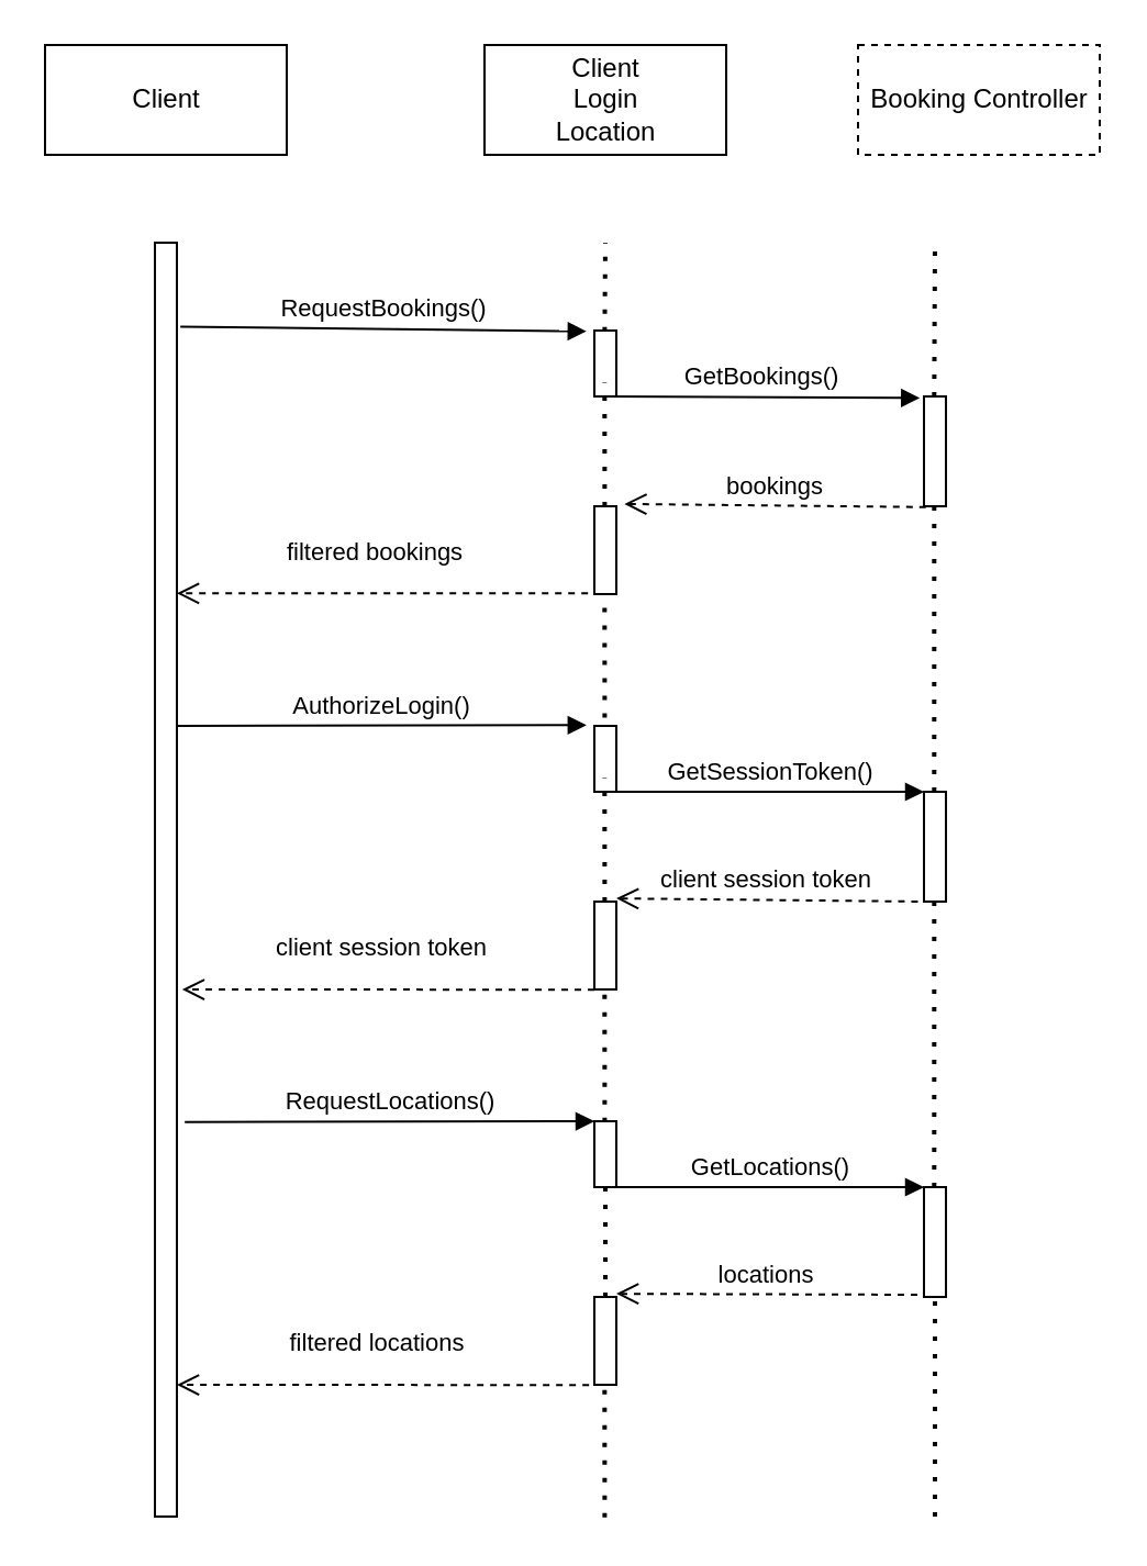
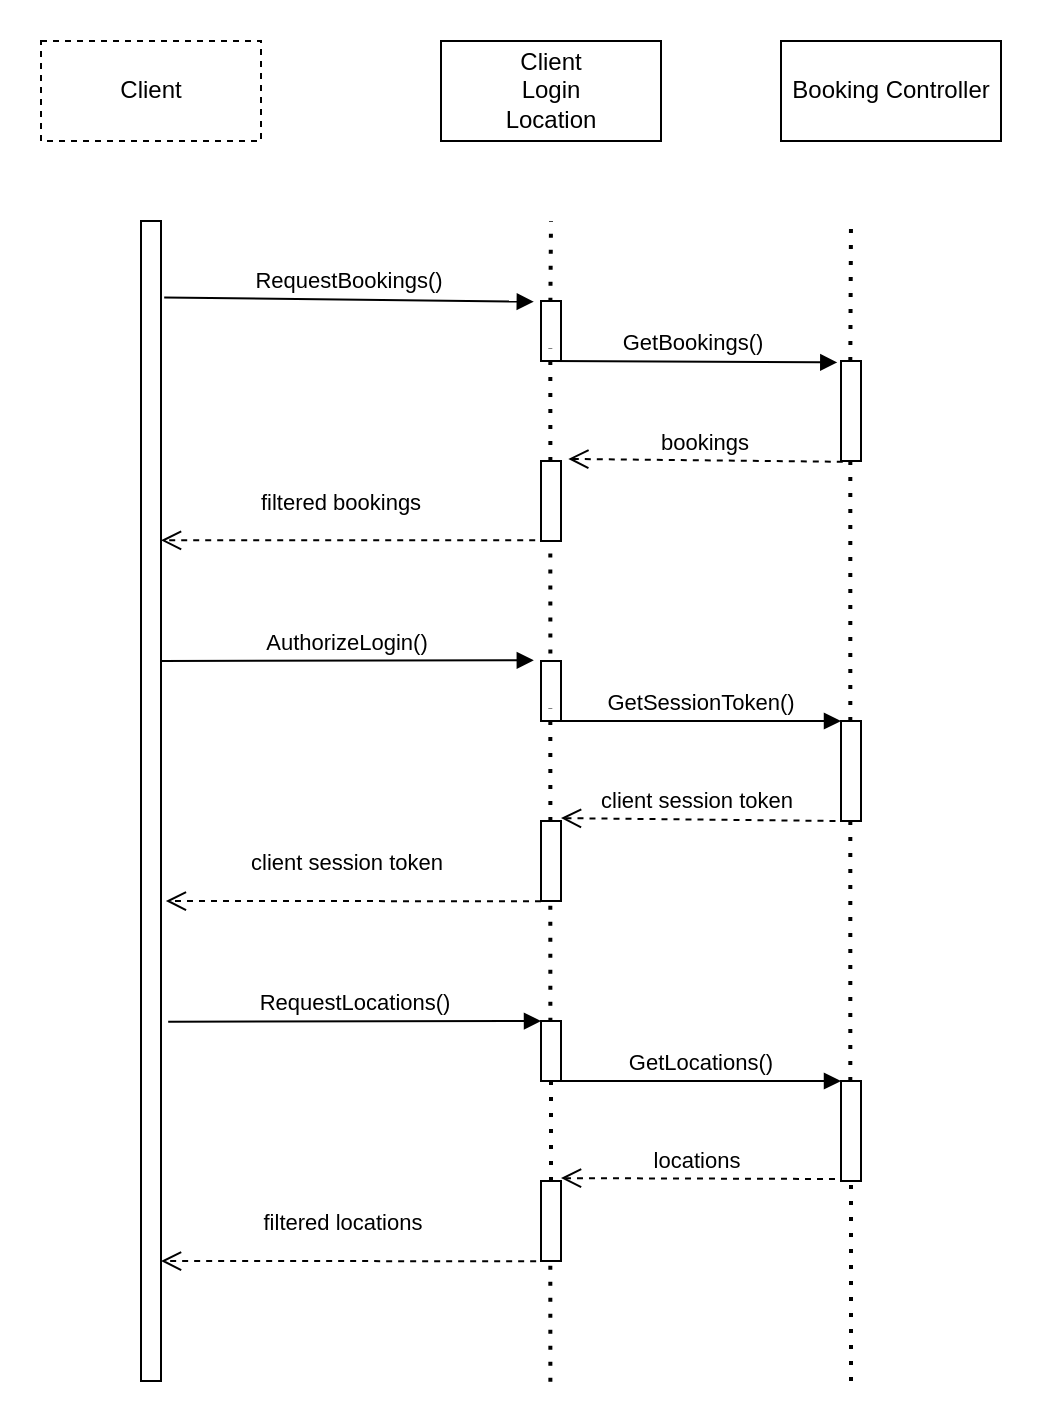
  <mxCell id="0" />
  <mxCell id="1" parent="0" />
  <mxCell id="2" value="" style="html=1;points=[];perimeter=orthogonalPerimeter;" vertex="1" parent="1"><mxGeometry x="70" y="110" width="10" height="580" as="geometry" /></mxCell>
  <mxCell id="3" value="&lt;div&gt;Client&lt;/div&gt;&lt;div&gt;Login&lt;/div&gt;&lt;div&gt;Location &lt;/div&gt;" style="html=1;" vertex="1" parent="1"><mxGeometry x="220" y="20" width="110" height="50" as="geometry" /></mxCell>
  <mxCell id="4" value="" style="html=1;points=[];perimeter=orthogonalPerimeter;" vertex="1" parent="1"><mxGeometry x="420" y="180" width="10" height="50" as="geometry" /></mxCell>
- <mxCell id="5" value="Booking Controller" style="html=1;dashed=1;" vertex="1" parent="1"><mxGeometry x="390" y="20" width="110" height="50" as="geometry" /></mxCell>
- <mxCell id="6" value="Client" style="html=1;" vertex="1" parent="1"><mxGeometry x="20" y="20" width="110" height="50" as="geometry" /></mxCell>
+ <mxCell id="5" value="Booking Controller" style="html=1;" vertex="1" parent="1"><mxGeometry x="390" y="20" width="110" height="50" as="geometry" /></mxCell>
+ <mxCell id="6" value="Client" style="html=1;dashed=1;" vertex="1" parent="1"><mxGeometry x="20" y="20" width="110" height="50" as="geometry" /></mxCell>
  <mxCell id="7" value="RequestBookings()" style="html=1;verticalAlign=bottom;endArrow=block;rounded=0;entryX=-0.359;entryY=0.003;entryDx=0;entryDy=0;entryPerimeter=0;exitX=1.159;exitY=0.066;exitDx=0;exitDy=0;exitPerimeter=0;" edge="1" parent="1" source="2"><mxGeometry width="80" relative="1" as="geometry"><mxPoint x="100" y="150" as="sourcePoint" /><mxPoint x="266.41" y="150.36" as="targetPoint" /></mxGeometry></mxCell>
  <mxCell id="8" value="GetBookings()" style="html=1;verticalAlign=bottom;endArrow=block;rounded=0;exitX=0.538;exitY=1.001;exitDx=0;exitDy=0;exitPerimeter=0;entryX=-0.186;entryY=0.014;entryDx=0;entryDy=0;entryPerimeter=0;" edge="1" parent="1" source="28" target="4"><mxGeometry width="80" relative="1" as="geometry"><mxPoint x="283.66" y="180.72" as="sourcePoint" /><mxPoint x="400" y="180" as="targetPoint" /></mxGeometry></mxCell>
  <mxCell id="9" value="bookings" style="html=1;verticalAlign=bottom;endArrow=open;dashed=1;endSize=8;rounded=0;entryX=1.366;entryY=0.658;entryDx=0;entryDy=0;entryPerimeter=0;exitX=0.09;exitY=1.008;exitDx=0;exitDy=0;exitPerimeter=0;" edge="1" parent="1" source="4"><mxGeometry relative="1" as="geometry"><mxPoint x="400" y="230" as="sourcePoint" /><mxPoint x="283.66" y="228.96" as="targetPoint" /></mxGeometry></mxCell>
  <mxCell id="10" value="filtered bookings" style="html=1;verticalAlign=bottom;endArrow=open;dashed=1;endSize=8;rounded=0;exitX=-0.29;exitY=0.997;exitDx=0;exitDy=0;exitPerimeter=0;" edge="1" parent="1" target="2"><mxGeometry x="0.035" y="-10" relative="1" as="geometry"><mxPoint x="267.1" y="269.64" as="sourcePoint" /><mxPoint x="110" y="269.66" as="targetPoint" /><mxPoint as="offset" /></mxGeometry></mxCell>
  <mxCell id="11" value="" style="endArrow=none;dashed=1;html=1;dashPattern=1 3;strokeWidth=2;rounded=0;exitX=0.469;exitY=0.003;exitDx=0;exitDy=0;exitPerimeter=0;" edge="1" parent="1"><mxGeometry width="50" height="50" relative="1" as="geometry"><mxPoint x="274.69" y="150.36" as="sourcePoint" /><mxPoint x="275" y="110" as="targetPoint" /></mxGeometry></mxCell>
  <mxCell id="12" value="" style="endArrow=none;dashed=1;html=1;dashPattern=1 3;strokeWidth=2;rounded=0;exitX=0.469;exitY=-0.125;exitDx=0;exitDy=0;exitPerimeter=0;" edge="1" parent="1" source="24"><mxGeometry width="50" height="50" relative="1" as="geometry"><mxPoint x="275" y="320" as="sourcePoint" /><mxPoint x="274.66" y="270" as="targetPoint" /></mxGeometry></mxCell>
  <mxCell id="13" value="AuthorizeLogin()" style="html=1;verticalAlign=bottom;endArrow=block;rounded=0;entryX=-0.359;entryY=-0.003;entryDx=0;entryDy=0;entryPerimeter=0;" edge="1" parent="1"><mxGeometry width="80" relative="1" as="geometry"><mxPoint x="80" y="330" as="sourcePoint" /><mxPoint x="266.41" y="329.64" as="targetPoint" /></mxGeometry></mxCell>
  <mxCell id="14" value="" style="html=1;points=[];perimeter=orthogonalPerimeter;" vertex="1" parent="1"><mxGeometry x="420" y="360" width="10" height="50" as="geometry" /></mxCell>
  <mxCell id="15" value="GetSessionToken()" style="html=1;verticalAlign=bottom;endArrow=block;rounded=0;" edge="1" parent="1"><mxGeometry width="80" relative="1" as="geometry"><mxPoint x="280" y="360" as="sourcePoint" /><mxPoint x="420" y="360" as="targetPoint" /></mxGeometry></mxCell>
  <mxCell id="16" value="client session token" style="html=1;verticalAlign=bottom;endArrow=open;dashed=1;endSize=8;rounded=0;entryX=1.366;entryY=0.658;entryDx=0;entryDy=0;entryPerimeter=0;exitX=0.09;exitY=1.008;exitDx=0;exitDy=0;exitPerimeter=0;" edge="1" parent="1"><mxGeometry relative="1" as="geometry"><mxPoint x="417.24" y="410" as="sourcePoint" /><mxPoint x="280" y="408.56" as="targetPoint" /></mxGeometry></mxCell>
  <mxCell id="17" value="client session token" style="html=1;verticalAlign=bottom;endArrow=open;dashed=1;endSize=8;rounded=0;exitX=-0.29;exitY=0.997;exitDx=0;exitDy=0;exitPerimeter=0;entryX=0.952;entryY=0.371;entryDx=0;entryDy=0;entryPerimeter=0;" edge="1" parent="1"><mxGeometry x="0.035" y="-10" relative="1" as="geometry"><mxPoint x="270" y="450.11" as="sourcePoint" /><mxPoint x="82.42" y="450" as="targetPoint" /><mxPoint as="offset" /></mxGeometry></mxCell>
  <mxCell id="18" value="" style="endArrow=none;dashed=1;html=1;dashPattern=1 3;strokeWidth=2;rounded=0;exitX=0.469;exitY=0.003;exitDx=0;exitDy=0;exitPerimeter=0;" edge="1" parent="1"><mxGeometry width="50" height="50" relative="1" as="geometry"><mxPoint x="274.69" y="510.36" as="sourcePoint" /><mxPoint x="274.66" y="450" as="targetPoint" /></mxGeometry></mxCell>
  <mxCell id="19" value="" style="html=1;points=[];perimeter=orthogonalPerimeter;" vertex="1" parent="1"><mxGeometry x="420" y="540" width="10" height="50" as="geometry" /></mxCell>
  <mxCell id="20" value="RequestLocations()" style="html=1;verticalAlign=bottom;endArrow=block;rounded=0;entryX=-0.359;entryY=-0.003;entryDx=0;entryDy=0;entryPerimeter=0;" edge="1" parent="1"><mxGeometry width="80" relative="1" as="geometry"><mxPoint x="83.59" y="510.36" as="sourcePoint" /><mxPoint x="270" y="510" as="targetPoint" /></mxGeometry></mxCell>
  <mxCell id="21" value="GetLocations()" style="html=1;verticalAlign=bottom;endArrow=block;rounded=0;entryX=0;entryY=0;entryDx=0;entryDy=0;entryPerimeter=0;" edge="1" parent="1" source="27" target="19"><mxGeometry width="80" relative="1" as="geometry"><mxPoint x="284" y="540" as="sourcePoint" /><mxPoint x="364" y="540" as="targetPoint" /></mxGeometry></mxCell>
  <mxCell id="22" value="locations" style="html=1;verticalAlign=bottom;endArrow=open;dashed=1;endSize=8;rounded=0;entryX=1.366;entryY=0.658;entryDx=0;entryDy=0;entryPerimeter=0;" edge="1" parent="1"><mxGeometry relative="1" as="geometry"><mxPoint x="417" y="589" as="sourcePoint" /><mxPoint x="280" y="588.56" as="targetPoint" /></mxGeometry></mxCell>
  <mxCell id="23" value="filtered locations" style="html=1;verticalAlign=bottom;endArrow=open;dashed=1;endSize=8;rounded=0;exitX=-0.29;exitY=0.997;exitDx=0;exitDy=0;exitPerimeter=0;entryX=0.952;entryY=0.371;entryDx=0;entryDy=0;entryPerimeter=0;" edge="1" parent="1"><mxGeometry x="0.035" y="-10" relative="1" as="geometry"><mxPoint x="267.58" y="630.11" as="sourcePoint" /><mxPoint x="80" y="630" as="targetPoint" /><mxPoint as="offset" /></mxGeometry></mxCell>
  <mxCell id="24" value="" style="html=1;points=[];perimeter=orthogonalPerimeter;" vertex="1" parent="1"><mxGeometry x="270" y="330" width="10" height="30" as="geometry" /></mxCell>
  <mxCell id="25" value="" style="html=1;points=[];perimeter=orthogonalPerimeter;" vertex="1" parent="1"><mxGeometry x="270" y="410" width="10" height="40" as="geometry" /></mxCell>
  <mxCell id="26" value="" style="html=1;points=[];perimeter=orthogonalPerimeter;" vertex="1" parent="1"><mxGeometry x="270" y="590" width="10" height="40" as="geometry" /></mxCell>
  <mxCell id="27" value="" style="html=1;points=[];perimeter=orthogonalPerimeter;" vertex="1" parent="1"><mxGeometry x="270" y="510" width="10" height="30" as="geometry" /></mxCell>
  <mxCell id="28" value="" style="html=1;points=[];perimeter=orthogonalPerimeter;" vertex="1" parent="1"><mxGeometry x="270" y="150" width="10" height="30" as="geometry" /></mxCell>
  <mxCell id="29" value="" style="html=1;points=[];perimeter=orthogonalPerimeter;" vertex="1" parent="1"><mxGeometry x="270" y="230" width="10" height="40" as="geometry" /></mxCell>
  <mxCell id="30" value="" style="endArrow=none;dashed=1;html=1;dashPattern=1 3;strokeWidth=2;rounded=0;exitX=0.469;exitY=-0.125;exitDx=0;exitDy=0;exitPerimeter=0;" edge="1" parent="1"><mxGeometry width="50" height="50" relative="1" as="geometry"><mxPoint x="274.69" y="230" as="sourcePoint" /><mxPoint x="274.66" y="173.75" as="targetPoint" /></mxGeometry></mxCell>
  <mxCell id="31" value="" style="endArrow=none;dashed=1;html=1;dashPattern=1 3;strokeWidth=2;rounded=0;exitX=0.469;exitY=-0.125;exitDx=0;exitDy=0;exitPerimeter=0;" edge="1" parent="1"><mxGeometry width="50" height="50" relative="1" as="geometry"><mxPoint x="274.69" y="410" as="sourcePoint" /><mxPoint x="274.66" y="353.75" as="targetPoint" /></mxGeometry></mxCell>
  <mxCell id="32" value="" style="endArrow=none;dashed=1;html=1;dashPattern=1 3;strokeWidth=2;rounded=0;" edge="1" parent="1"><mxGeometry width="50" height="50" relative="1" as="geometry"><mxPoint x="275" y="590" as="sourcePoint" /><mxPoint x="275" y="540" as="targetPoint" /></mxGeometry></mxCell>
  <mxCell id="33" value="" style="endArrow=none;dashed=1;html=1;dashPattern=1 3;strokeWidth=2;rounded=0;exitX=0.469;exitY=0.003;exitDx=0;exitDy=0;exitPerimeter=0;" edge="1" parent="1"><mxGeometry width="50" height="50" relative="1" as="geometry"><mxPoint x="274.69" y="690.36" as="sourcePoint" /><mxPoint x="274.66" y="630" as="targetPoint" /></mxGeometry></mxCell>
  <mxCell id="34" value="" style="endArrow=none;dashed=1;html=1;dashPattern=1 3;strokeWidth=2;rounded=0;" edge="1" parent="1" source="14"><mxGeometry width="50" height="50" relative="1" as="geometry"><mxPoint x="424.69" y="286.25" as="sourcePoint" /><mxPoint x="424.66" y="230" as="targetPoint" /></mxGeometry></mxCell>
  <mxCell id="35" value="" style="endArrow=none;dashed=1;html=1;dashPattern=1 3;strokeWidth=2;rounded=0;" edge="1" parent="1" source="19"><mxGeometry width="50" height="50" relative="1" as="geometry"><mxPoint x="424.69" y="466.25" as="sourcePoint" /><mxPoint x="424.66" y="410" as="targetPoint" /></mxGeometry></mxCell>
  <mxCell id="36" value="" style="endArrow=none;dashed=1;html=1;dashPattern=1 3;strokeWidth=2;rounded=0;" edge="1" parent="1"><mxGeometry width="50" height="50" relative="1" as="geometry"><mxPoint x="425" y="690" as="sourcePoint" /><mxPoint x="425" y="590" as="targetPoint" /><Array as="points"><mxPoint x="425" y="610" /></Array></mxGeometry></mxCell>
  <mxCell id="37" value="" style="endArrow=none;dashed=1;html=1;dashPattern=1 3;strokeWidth=2;rounded=0;exitX=0.469;exitY=0.003;exitDx=0;exitDy=0;exitPerimeter=0;" edge="1" parent="1"><mxGeometry width="50" height="50" relative="1" as="geometry"><mxPoint x="424.66" y="180" as="sourcePoint" /><mxPoint x="425" y="110" as="targetPoint" /></mxGeometry></mxCell>
